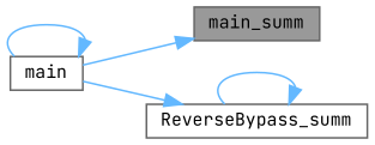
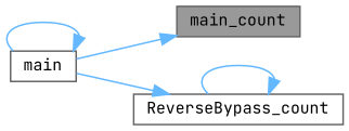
  digraph {
    fontname="JetBrains Mono"
    rankdir=RL
    node [color=grey40 fillcolor=white fontname="JetBrains Mono" fontsize=10 shape=box style=filled]
    edge [color=steelblue1 dir=back fontname="JetBrains Mono" fontsize=10 labelfontname=Helvetica labelfontsize=10 style=solid]
-   n1 [color=gray40 fillcolor=grey60 fontcolor=black height=0.2 label=main_summ width=0.4]
+   n1 [color=gray40 fillcolor=grey60 fontcolor=black height=0.2 label=main_count width=0.4]
    n2 [height=0.2 label=main width=0.4]
-   n3 [height=0.2 label=ReverseBypass_summ width=0.4]
+   n3 [height=0.2 label=ReverseBypass_count width=0.4]
    n1 -> n2
    n2 -> n2
    n3 -> n2
    n3 -> n3
  }
